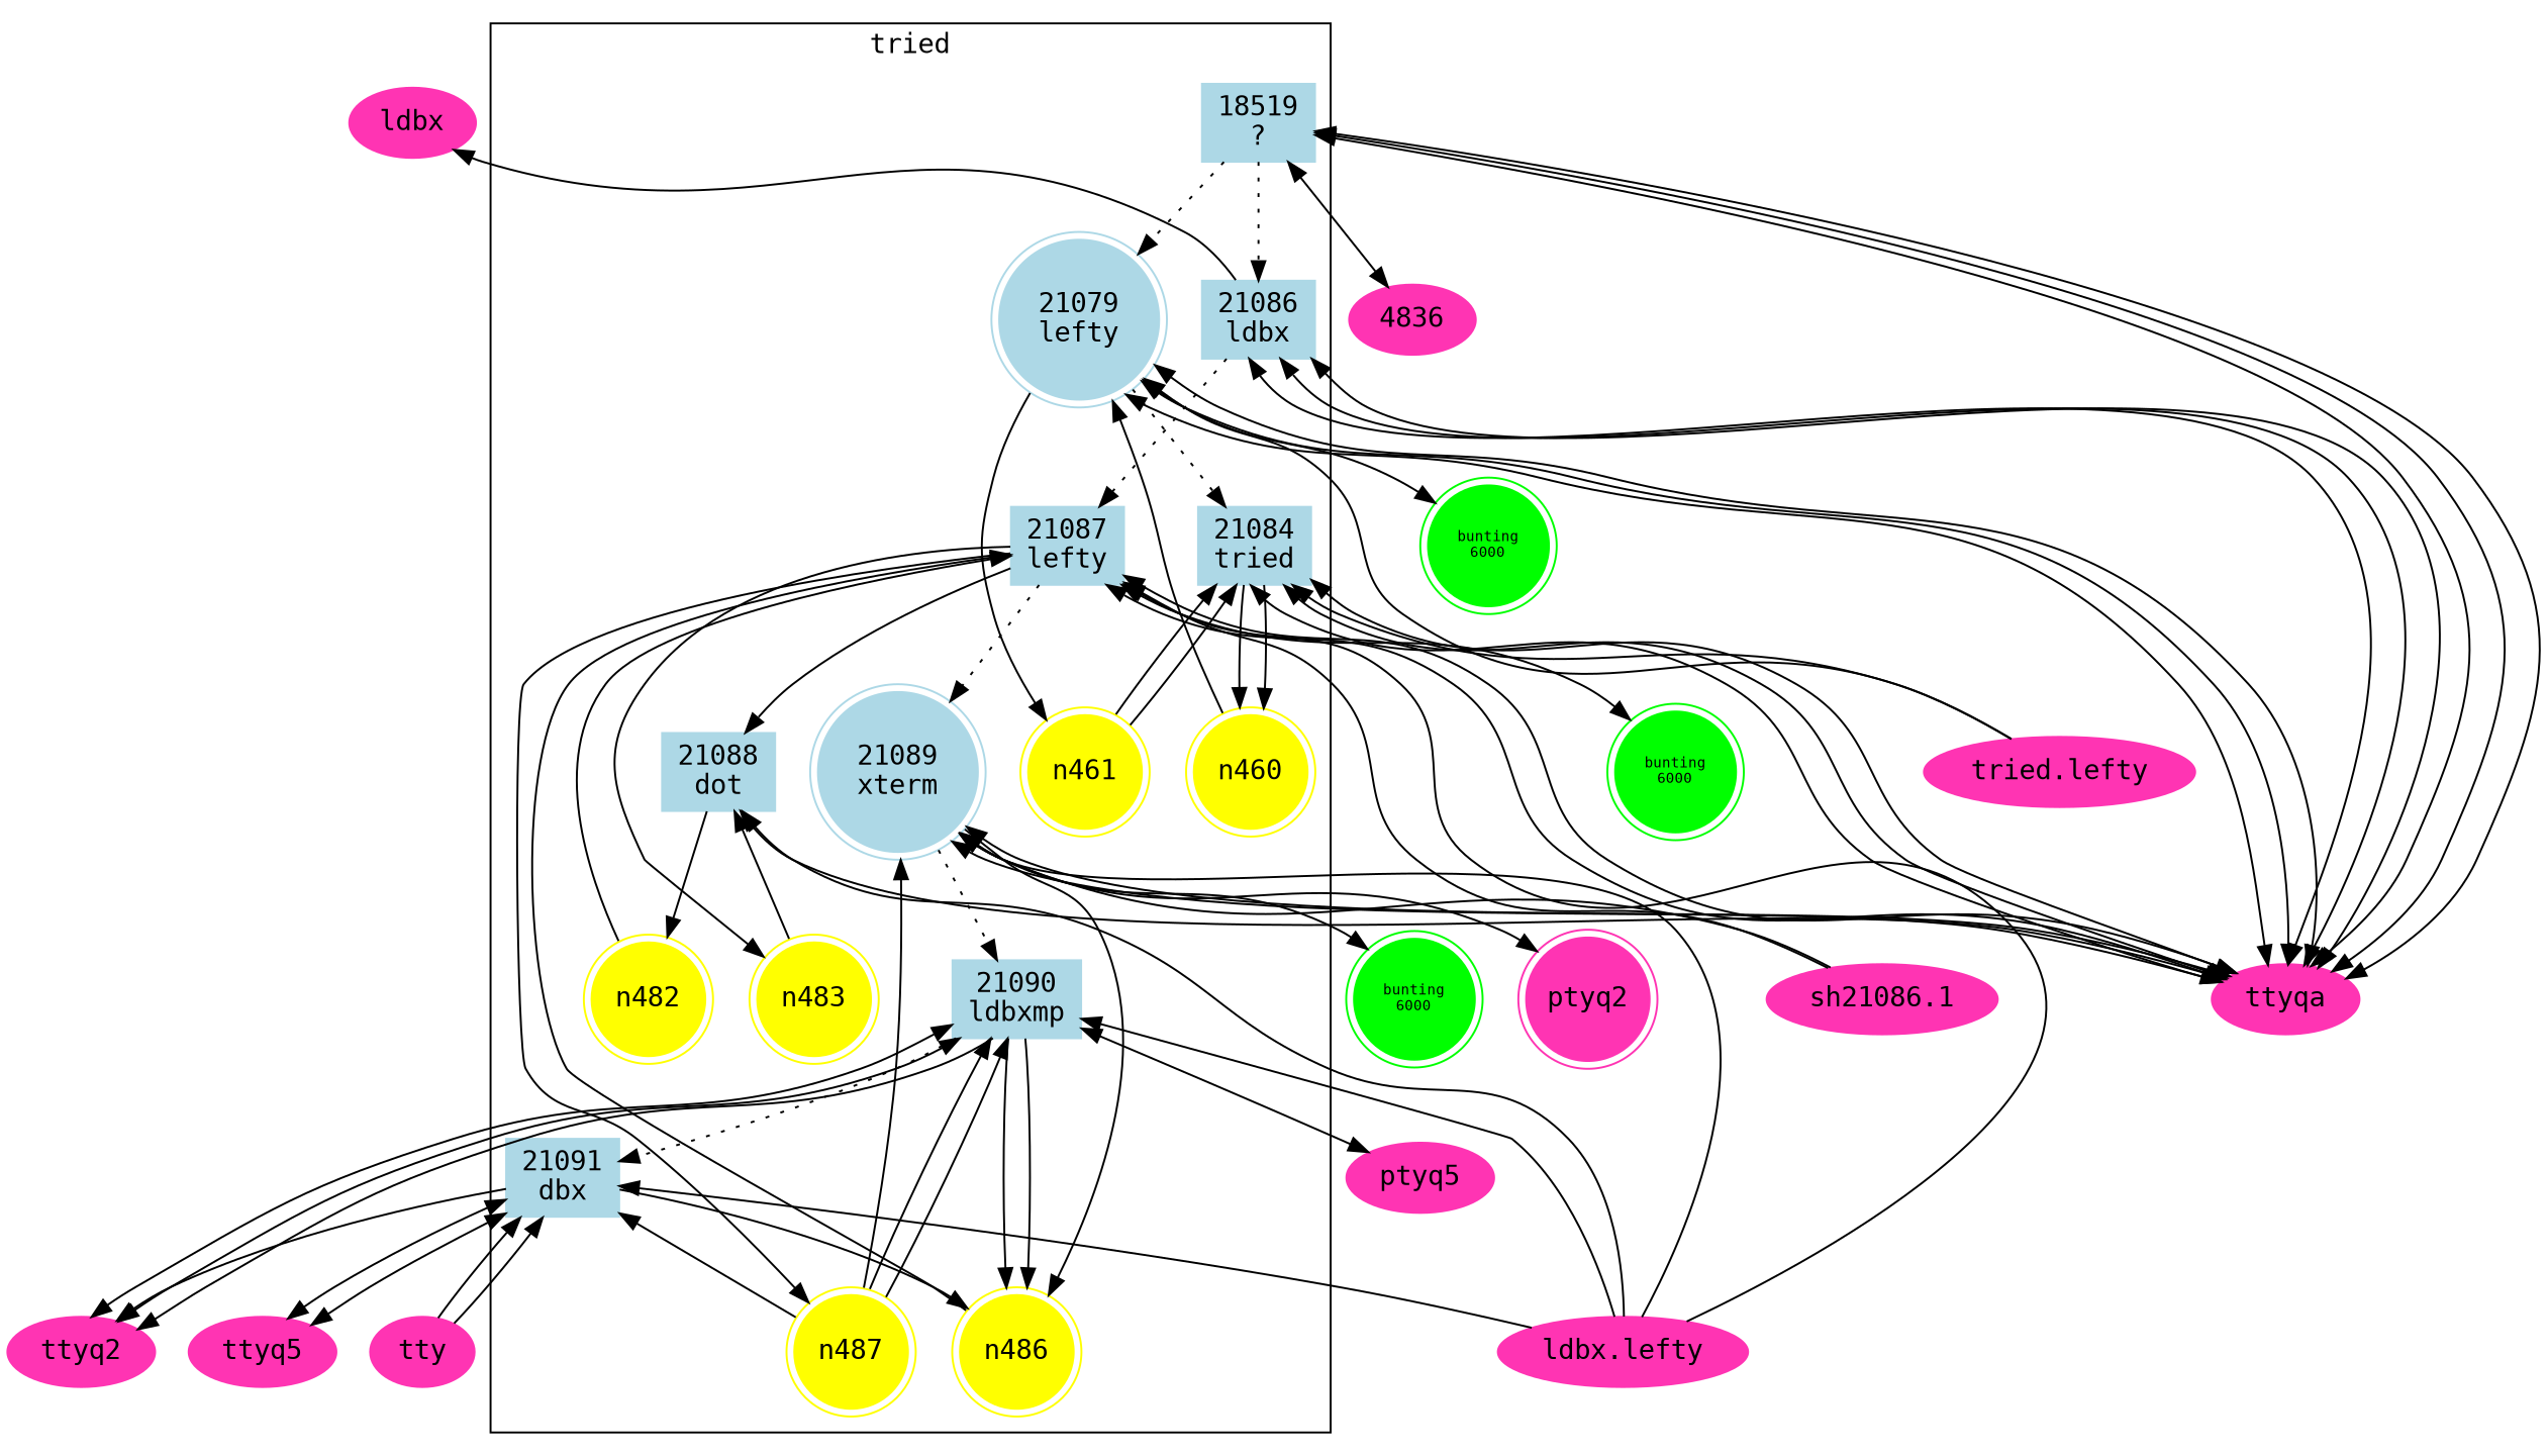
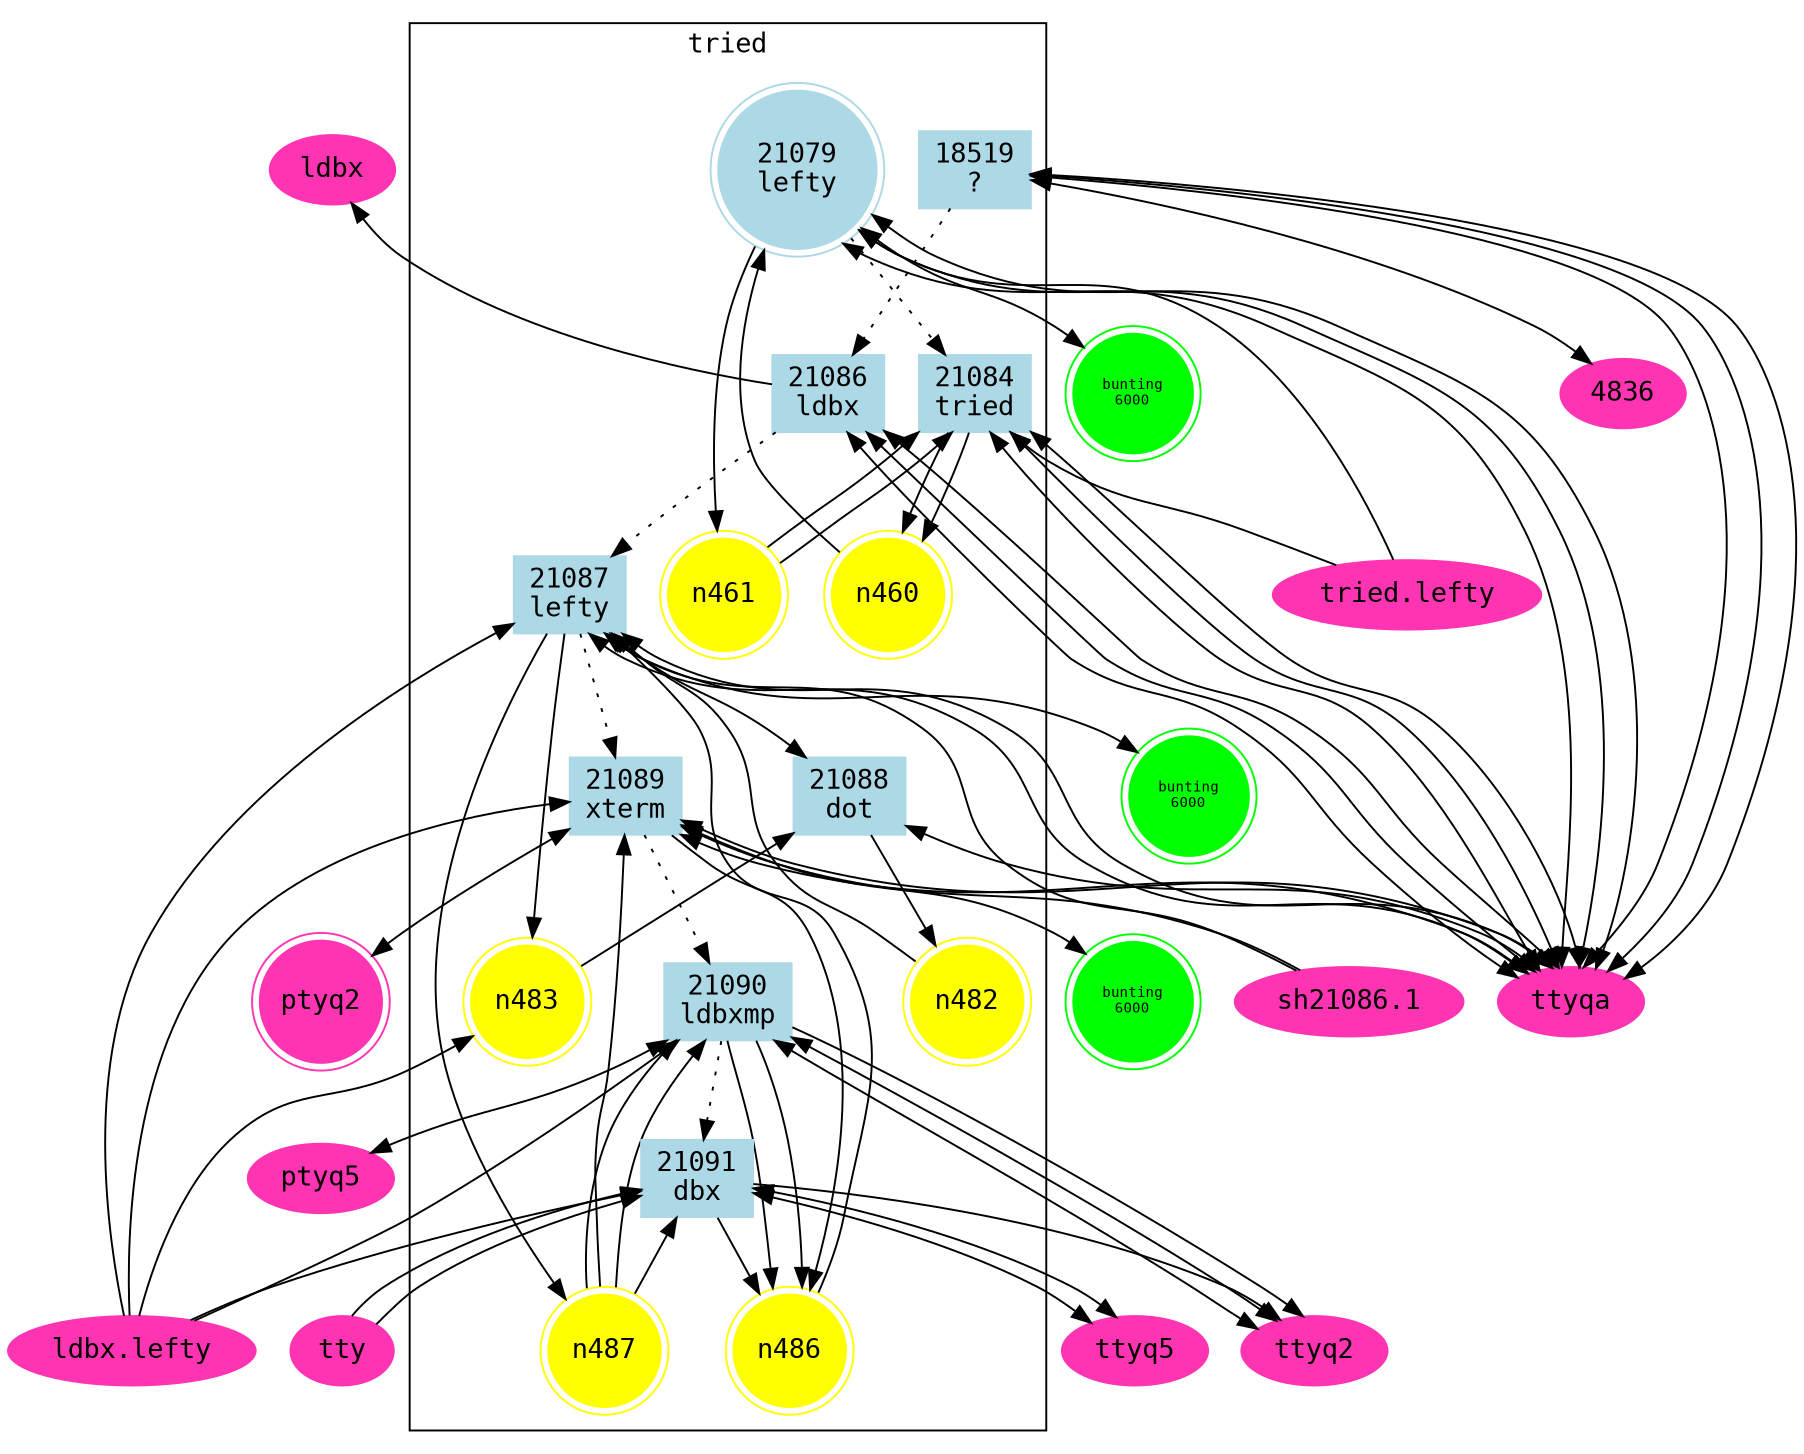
  digraph {
    color=black
    fontcolor=black
    fontname="DejaVu Sans Mono"
    fontsize=14
    node [color=maroon1 fontcolor=black fontname="DejaVu Sans Mono" fontsize=14 shape=doublecircle style=filled]
    edge [color=black fontcolor=black fontname="DejaVu Sans Mono" fontsize=14 dir=both]
    n0 [color=lightblue height=0.56 label="18519\n?" shape=box width=0.72]
    n448 [color=lightblue height=0.56 label="21079\nlefty" width=0.72]
    n464 [color=lightblue height=0.56 label="21086\nldbx" shape=box width=0.72]
    n460 [color=yellow height=0.61 width=0.61]
    n461 [color=yellow height=0.61 width=0.61]
    n462 [color=lightblue height=0.56 label="21084\ntried" shape=box width=0.72]
    n468 [color=lightblue height=0.56 label="21087\nlefty" shape=box width=0.72]
    n482 [color=yellow height=0.61 width=0.61]
    n483 [color=yellow height=0.61 width=0.61]
    n484 [color=lightblue height=0.56 label="21088\ndot" shape=box width=0.72]
    n486 [color=yellow height=0.61 width=0.61]
    n487 [color=yellow height=0.61 width=0.61]
-   n488 [color=lightblue height=0.56 label="21089\nxterm" width=0.72]
+   n488 [color=lightblue height=0.56 label="21089\nxterm" shape=box width=0.72]
    n503 [color=lightblue height=0.56 label="21090\nldbxmp" shape=box width=0.81]
    n514 [color=lightblue height=0.56 label="21091\ndbx" shape=box width=0.72]
    n1 [height=0.50 label=4836 shape=ellipse width=0.75]
    n2 [height=0.50 label=ttyqa shape=ellipse width=0.75]
    n449 [height=0.50 label="tried.lefty" shape=ellipse width=1.11]
    n454 [color=green fontsize=7 height=0.86 label="bunting\n6000" width=0.86]
    n469 [height=0.50 label="sh21086.1" shape=ellipse width=1.17]
    n474 [color=green fontsize=7 height=0.86 label="bunting\n6000" width=0.86]
    n479 [height=0.50 label="ldbx.lefty" shape=ellipse width=1.08]
    n496 [color=green fontsize=7 height=0.86 label="bunting\n6000" width=0.86]
    n500 [height=0.50 label=ptyq2 width=0.81]
    n505 [height=0.50 label=ttyq2 shape=ellipse width=0.78]
    n512 [height=0.50 label=ptyq5 shape=ellipse width=0.81]
    n513 [height=0.50 label=ttyq5 shape=ellipse width=0.78]
    n518 [height=0.50 label=tty shape=ellipse width=0.58]
    n466 [height=0.50 label=ldbx shape=ellipse width=0.69]
    subgraph cluster_1 {
      label=tried
      n0
      n448
      n464
      n460
      n461
      n462
      n468
      n482
      n483
      n484
      n486
      n487
      n488
      n503
      n514
    }
-   n0 -> n448 [style=dotted dir=""]
    n0 -> n464 [style=dotted dir=""]
    n0 -> n1
    n0 -> n2
    n0 -> n2
    n0 -> n2
    n448 -> n460 [dir=back]
    n448 -> n461 [dir=forward]
    n448 -> n462 [style=dotted dir=""]
    n448 -> n2
    n448 -> n2
    n448 -> n2
    n448 -> n449 [dir=back]
    n448 -> n454
    n464 -> n468 [style=dotted dir=""]
    n464 -> n2
    n464 -> n2
    n464 -> n2
    n462 -> n460 [dir=forward]
    n462 -> n460 [dir=forward]
    n462 -> n461 [dir=back]
    n462 -> n461 [dir=back]
    n462 -> n2
    n462 -> n2
    n462 -> n2
    n462 -> n449 [dir=back]
    n468 -> n482 [dir=back]
    n468 -> n483 [dir=forward]
    n468 -> n484 [style=solid dir=""]
    n468 -> n486 [dir=back]
    n468 -> n487 [dir=forward]
    n468 -> n488 [style=dotted dir=""]
    n468 -> n2
    n468 -> n2
    n468 -> n469 [dir=back]
    n468 -> n474
    n468 -> n479 [dir=back]
    n484 -> n482 [dir=forward]
    n484 -> n483 [dir=back]
    n484 -> n2
-   n484 -> n479 [dir=back]
+   n483 -> n479 [dir=back]
    n488 -> n486 [dir=forward]
    n488 -> n487 [dir=back]
    n488 -> n503 [style=dotted dir=""]
    n488 -> n2
    n488 -> n2
    n488 -> n469 [dir=back]
    n488 -> n479 [dir=back]
    n488 -> n496
    n488 -> n500
    n503 -> n486 [dir=forward]
    n503 -> n486 [dir=forward]
    n503 -> n487 [dir=back]
    n503 -> n487 [dir=back]
    n503 -> n514 [style=dotted dir=""]
    n503 -> n479 [dir=back]
    n503 -> n505
    n503 -> n505
    n503 -> n505 [dir=forward]
    n503 -> n512
    n514 -> n486 [dir=forward]
    n514 -> n487 [dir=back]
    n514 -> n479 [dir=back]
    n514 -> n505 [dir=forward]
    n514 -> n513
    n514 -> n513
    n514 -> n518 [dir=back]
    n514 -> n518 [dir=back]
    n466 -> n464 [dir=back]
  }
